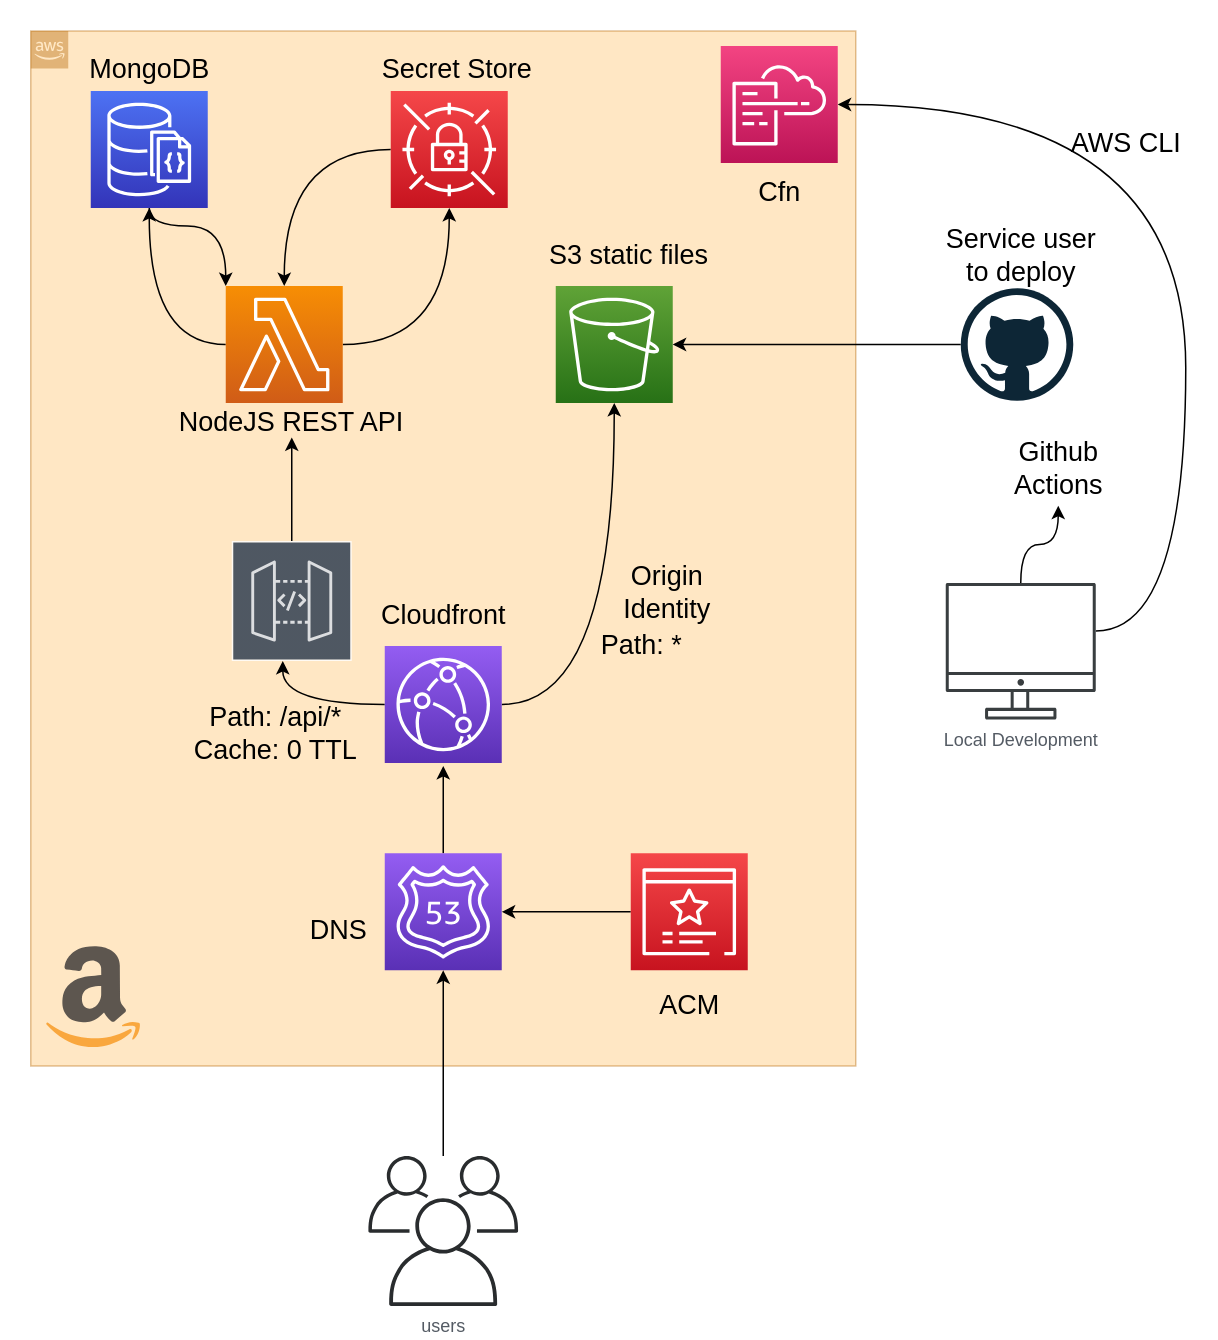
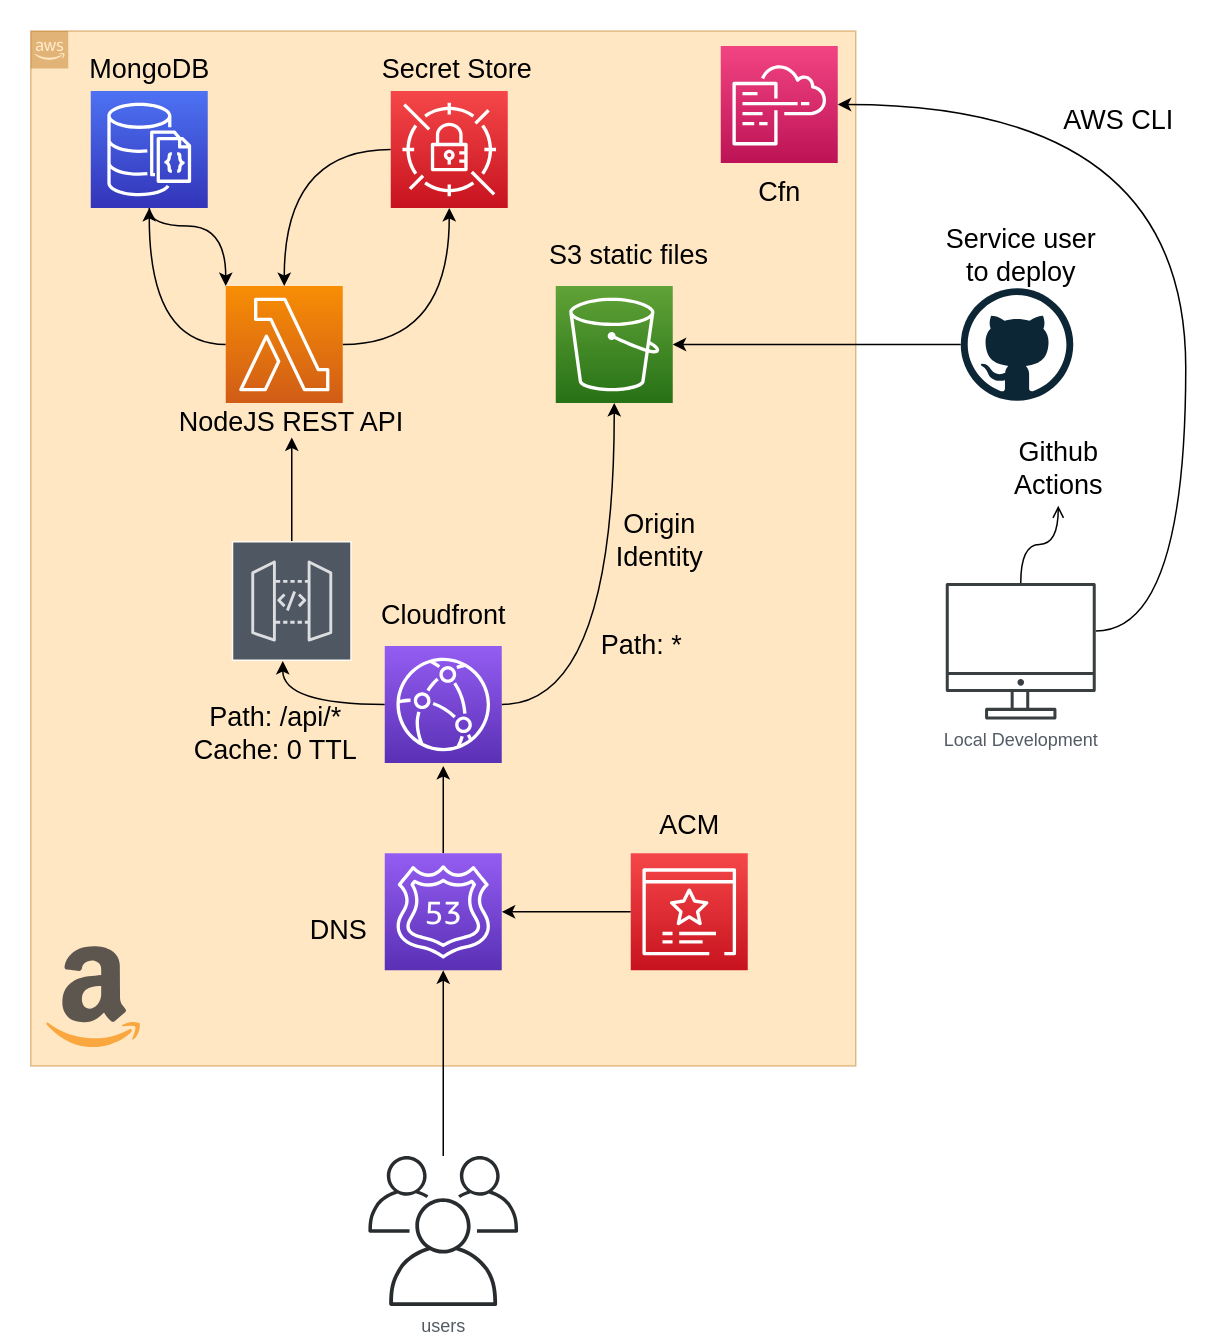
  <mxCell id="0" />
  <mxCell id="1" parent="0" />
  <mxCell id="2" value="" style="points=[[0,0],[0.25,0],[0.5,0],[0.75,0],[1,0],[1,0.25],[1,0.5],[1,0.75],[1,1],[0.75,1],[0.5,1],[0.25,1],[0,1],[0,0.75],[0,0.5],[0,0.25]];outlineConnect=0;html=1;whiteSpace=wrap;fontSize=12;fontStyle=0;shape=mxgraph.aws4.group;grIcon=mxgraph.aws4.group_aws_cloud_alt;strokeColor=#b46504;verticalAlign=top;align=left;spacingLeft=30;dashed=0;fillColor=#FFC46D;opacity=40;" vertex="1" parent="1"><mxGeometry x="20" y="20" width="550" height="690" as="geometry" /></mxCell>
  <mxCell id="3" style="edgeStyle=orthogonalEdgeStyle;curved=1;rounded=0;orthogonalLoop=1;jettySize=auto;html=1;" edge="1" parent="1" source="4" target="12"><mxGeometry relative="1" as="geometry"><mxPoint x="99" y="150" as="sourcePoint" /><Array as="points"><mxPoint x="99" y="150" /><mxPoint x="150" y="150" /></Array></mxGeometry></mxCell>
  <mxCell id="4" value="" style="outlineConnect=0;fontColor=#232F3E;gradientColor=#4D72F3;gradientDirection=north;fillColor=#3334B9;strokeColor=#ffffff;dashed=0;verticalLabelPosition=bottom;verticalAlign=top;align=center;html=1;fontSize=12;fontStyle=0;aspect=fixed;shape=mxgraph.aws4.resourceIcon;resIcon=mxgraph.aws4.documentdb_with_mongodb_compatibility;" vertex="1" parent="1"><mxGeometry x="60" y="60" width="78" height="78" as="geometry" /></mxCell>
  <mxCell id="5" style="edgeStyle=orthogonalEdgeStyle;curved=1;rounded=0;orthogonalLoop=1;jettySize=auto;html=1;" edge="1" parent="1" source="7" target="19"><mxGeometry relative="1" as="geometry" /></mxCell>
  <mxCell id="6" style="edgeStyle=orthogonalEdgeStyle;curved=1;rounded=0;orthogonalLoop=1;jettySize=auto;html=1;" edge="1" parent="1" source="7" target="42"><mxGeometry relative="1" as="geometry"><Array as="points"><mxPoint x="188" y="469" /></Array></mxGeometry></mxCell>
  <mxCell id="7" value="" style="outlineConnect=0;fontColor=#232F3E;gradientColor=#945DF2;gradientDirection=north;fillColor=#5A30B5;strokeColor=#ffffff;dashed=0;verticalLabelPosition=bottom;verticalAlign=top;align=center;html=1;fontSize=12;fontStyle=0;aspect=fixed;shape=mxgraph.aws4.resourceIcon;resIcon=mxgraph.aws4.cloudfront;" vertex="1" parent="1"><mxGeometry x="256" y="430" width="78" height="78" as="geometry" /></mxCell>
  <mxCell id="8" style="edgeStyle=orthogonalEdgeStyle;rounded=0;orthogonalLoop=1;jettySize=auto;html=1;" edge="1" parent="1" source="9"><mxGeometry relative="1" as="geometry"><mxPoint x="295" y="510" as="targetPoint" /></mxGeometry></mxCell>
  <mxCell id="9" value="" style="outlineConnect=0;fontColor=#232F3E;gradientColor=#945DF2;gradientDirection=north;fillColor=#5A30B5;strokeColor=#ffffff;dashed=0;verticalLabelPosition=bottom;verticalAlign=top;align=center;html=1;fontSize=12;fontStyle=0;aspect=fixed;shape=mxgraph.aws4.resourceIcon;resIcon=mxgraph.aws4.route_53;" vertex="1" parent="1"><mxGeometry x="256" y="568.2" width="78" height="78" as="geometry" /></mxCell>
  <mxCell id="10" style="edgeStyle=orthogonalEdgeStyle;curved=1;rounded=0;orthogonalLoop=1;jettySize=auto;html=1;" edge="1" parent="1" source="12" target="18"><mxGeometry relative="1" as="geometry" /></mxCell>
  <mxCell id="11" style="edgeStyle=orthogonalEdgeStyle;curved=1;rounded=0;orthogonalLoop=1;jettySize=auto;html=1;" edge="1" parent="1" source="12" target="4"><mxGeometry relative="1" as="geometry" /></mxCell>
  <mxCell id="12" value="" style="outlineConnect=0;fontColor=#232F3E;gradientColor=#F78E04;gradientDirection=north;fillColor=#D05C17;strokeColor=#ffffff;dashed=0;verticalLabelPosition=bottom;verticalAlign=top;align=center;html=1;fontSize=12;fontStyle=0;aspect=fixed;shape=mxgraph.aws4.resourceIcon;resIcon=mxgraph.aws4.lambda;" vertex="1" parent="1"><mxGeometry x="150" y="190" width="78" height="78" as="geometry" /></mxCell>
  <mxCell id="13" style="edgeStyle=orthogonalEdgeStyle;rounded=0;orthogonalLoop=1;jettySize=auto;html=1;" edge="1" parent="1" source="14" target="9"><mxGeometry relative="1" as="geometry" /></mxCell>
  <mxCell id="14" value="users" style="outlineConnect=0;fontColor=#545B64;strokeColor=none;dashed=0;verticalLabelPosition=bottom;verticalAlign=top;align=center;html=1;fontSize=12;fontStyle=0;aspect=fixed;shape=mxgraph.aws4.illustration_users;pointerEvents=1;fillColor=#292C2E;" vertex="1" parent="1"><mxGeometry x="245" y="770" width="100" height="100" as="geometry" /></mxCell>
  <mxCell id="15" style="edgeStyle=orthogonalEdgeStyle;curved=1;rounded=0;orthogonalLoop=1;jettySize=auto;html=1;" edge="1" parent="1" source="16" target="9"><mxGeometry relative="1" as="geometry" /></mxCell>
  <mxCell id="16" value="" style="outlineConnect=0;fontColor=#232F3E;gradientColor=#F54749;gradientDirection=north;fillColor=#C7131F;strokeColor=#ffffff;dashed=0;verticalLabelPosition=bottom;verticalAlign=top;align=center;html=1;fontSize=12;fontStyle=0;aspect=fixed;shape=mxgraph.aws4.resourceIcon;resIcon=mxgraph.aws4.certificate_manager_3;" vertex="1" parent="1"><mxGeometry x="420" y="568.2" width="78" height="78" as="geometry" /></mxCell>
  <mxCell id="17" style="edgeStyle=orthogonalEdgeStyle;curved=1;rounded=0;orthogonalLoop=1;jettySize=auto;html=1;" edge="1" parent="1" source="18" target="12"><mxGeometry relative="1" as="geometry" /></mxCell>
  <mxCell id="18" value="" style="outlineConnect=0;fontColor=#232F3E;gradientColor=#F54749;gradientDirection=north;fillColor=#C7131F;strokeColor=#ffffff;dashed=0;verticalLabelPosition=bottom;verticalAlign=top;align=center;html=1;fontSize=12;fontStyle=0;aspect=fixed;shape=mxgraph.aws4.resourceIcon;resIcon=mxgraph.aws4.secrets_manager;" vertex="1" parent="1"><mxGeometry x="260" y="60" width="78" height="78" as="geometry" /></mxCell>
  <mxCell id="19" value="" style="outlineConnect=0;fontColor=#232F3E;gradientColor=#60A337;gradientDirection=north;fillColor=#277116;strokeColor=#ffffff;dashed=0;verticalLabelPosition=bottom;verticalAlign=top;align=center;html=1;fontSize=12;fontStyle=0;aspect=fixed;shape=mxgraph.aws4.resourceIcon;resIcon=mxgraph.aws4.s3;" vertex="1" parent="1"><mxGeometry x="370" y="190" width="78" height="78" as="geometry" /></mxCell>
  <mxCell id="20" style="edgeStyle=orthogonalEdgeStyle;curved=1;rounded=0;orthogonalLoop=1;jettySize=auto;html=1;" edge="1" parent="1" source="24" target="25"><mxGeometry relative="1" as="geometry"><Array as="points"><mxPoint x="790" y="420" /><mxPoint x="790" y="69" /></Array></mxGeometry></mxCell>
  <mxCell id="21" style="edgeStyle=orthogonalEdgeStyle;curved=1;rounded=0;orthogonalLoop=1;jettySize=auto;html=1;" edge="1" parent="1" source="22" target="19"><mxGeometry relative="1" as="geometry" /></mxCell>
  <mxCell id="22" value="" style="dashed=0;outlineConnect=0;html=1;align=center;labelPosition=center;verticalLabelPosition=bottom;verticalAlign=top;shape=mxgraph.weblogos.github;fillColor=#FFAC31;" vertex="1" parent="1"><mxGeometry x="640" y="191.5" width="75" height="75" as="geometry" /></mxCell>
- <mxCell id="23" style="edgeStyle=orthogonalEdgeStyle;curved=1;rounded=0;orthogonalLoop=1;jettySize=auto;html=1;entryX=0.5;entryY=1;entryDx=0;entryDy=0;" edge="1" parent="1" source="24" target="37"><mxGeometry relative="1" as="geometry" /></mxCell>
+ <mxCell id="23" style="edgeStyle=orthogonalEdgeStyle;curved=1;rounded=0;orthogonalLoop=1;jettySize=auto;html=1;entryX=0.5;entryY=1;entryDx=0;entryDy=0;endArrow=open;" edge="1" parent="1" source="24" target="37"><mxGeometry relative="1" as="geometry" /></mxCell>
  <mxCell id="24" value="Local Development" style="outlineConnect=0;gradientColor=none;fontColor=#545B64;strokeColor=none;dashed=0;verticalLabelPosition=bottom;verticalAlign=top;align=center;html=1;fontSize=12;fontStyle=0;aspect=fixed;shape=mxgraph.aws4.illustration_desktop;pointerEvents=1;fillColor=#393E40;" vertex="1" parent="1"><mxGeometry x="630" y="388" width="100" height="91" as="geometry" /></mxCell>
  <mxCell id="25" value="" style="outlineConnect=0;fontColor=#232F3E;gradientColor=#F34482;gradientDirection=north;fillColor=#BC1356;strokeColor=#ffffff;dashed=0;verticalLabelPosition=bottom;verticalAlign=top;align=center;html=1;fontSize=12;fontStyle=0;aspect=fixed;shape=mxgraph.aws4.resourceIcon;resIcon=mxgraph.aws4.cloudformation;" vertex="1" parent="1"><mxGeometry x="480" y="30" width="78" height="78" as="geometry" /></mxCell>
  <mxCell id="26" value="" style="dashed=0;outlineConnect=0;html=1;align=center;labelPosition=center;verticalLabelPosition=bottom;verticalAlign=top;shape=mxgraph.weblogos.amazon;fillColor=#FFC46D;opacity=80;" vertex="1" parent="1"><mxGeometry x="30" y="630" width="62.8" height="68.2" as="geometry" /></mxCell>
  <mxCell id="27" value="&lt;font style=&quot;font-size: 18px&quot;&gt;Secret Store&lt;/font&gt;" style="text;html=1;strokeColor=none;fillColor=none;align=center;verticalAlign=middle;whiteSpace=wrap;rounded=0;opacity=80;" vertex="1" parent="1"><mxGeometry x="251.5" y="36" width="105" height="20" as="geometry" /></mxCell>
  <mxCell id="28" value="&lt;font style=&quot;font-size: 18px&quot;&gt;MongoDB&lt;/font&gt;" style="text;html=1;strokeColor=none;fillColor=none;align=center;verticalAlign=middle;whiteSpace=wrap;rounded=0;opacity=80;" vertex="1" parent="1"><mxGeometry x="46.5" y="36" width="105" height="20" as="geometry" /></mxCell>
  <mxCell id="29" value="&lt;font style=&quot;font-size: 18px&quot;&gt;Cfn&lt;/font&gt;" style="text;html=1;strokeColor=none;fillColor=none;align=center;verticalAlign=middle;whiteSpace=wrap;rounded=0;opacity=80;" vertex="1" parent="1"><mxGeometry x="466.5" y="118" width="105" height="20" as="geometry" /></mxCell>
  <mxCell id="30" value="&lt;font style=&quot;font-size: 18px&quot;&gt;S3 static files&lt;/font&gt;" style="text;html=1;strokeColor=none;fillColor=none;align=center;verticalAlign=middle;whiteSpace=wrap;rounded=0;opacity=80;" vertex="1" parent="1"><mxGeometry x="356.5" y="160" width="123.5" height="20" as="geometry" /></mxCell>
- <mxCell id="31" value="&lt;font style=&quot;font-size: 18px&quot;&gt;ACM&lt;/font&gt;" style="text;html=1;strokeColor=none;fillColor=none;align=center;verticalAlign=middle;whiteSpace=wrap;rounded=0;opacity=80;" vertex="1" parent="1"><mxGeometry x="406.5" y="660" width="105" height="20" as="geometry" /></mxCell>
+ <mxCell id="31" value="&lt;font style=&quot;font-size: 18px&quot;&gt;ACM&lt;/font&gt;" style="text;html=1;strokeColor=none;fillColor=none;align=center;verticalAlign=middle;whiteSpace=wrap;rounded=0;opacity=80;" vertex="1" parent="1"><mxGeometry x="406.5" y="540" width="105" height="20" as="geometry" /></mxCell>
  <mxCell id="32" value="&lt;span style=&quot;font-size: 18px&quot;&gt;DNS&lt;/span&gt;" style="text;html=1;strokeColor=none;fillColor=none;align=center;verticalAlign=middle;whiteSpace=wrap;rounded=0;opacity=80;" vertex="1" parent="1"><mxGeometry x="172.8" y="610" width="105" height="20" as="geometry" /></mxCell>
  <mxCell id="33" value="&lt;font style=&quot;font-size: 18px&quot;&gt;Cloudfront&lt;/font&gt;" style="text;html=1;strokeColor=none;fillColor=none;align=center;verticalAlign=middle;whiteSpace=wrap;rounded=0;opacity=80;" vertex="1" parent="1"><mxGeometry x="242.5" y="400" width="105" height="20" as="geometry" /></mxCell>
  <mxCell id="34" value="&lt;font style=&quot;font-size: 18px&quot;&gt;Path: /api/*&lt;br&gt;Cache: 0 TTL&lt;br&gt;&lt;/font&gt;" style="text;html=1;strokeColor=none;fillColor=none;align=center;verticalAlign=middle;whiteSpace=wrap;rounded=0;opacity=80;" vertex="1" parent="1"><mxGeometry x="124" y="479" width="118.5" height="20" as="geometry" /></mxCell>
  <mxCell id="35" value="&lt;font style=&quot;font-size: 18px&quot;&gt;Path: *&lt;/font&gt;" style="text;html=1;strokeColor=none;fillColor=none;align=center;verticalAlign=middle;whiteSpace=wrap;rounded=0;opacity=80;" vertex="1" parent="1"><mxGeometry x="375" y="420" width="105" height="20" as="geometry" /></mxCell>
  <mxCell id="36" value="&lt;span style=&quot;font-size: 18px&quot;&gt;NodeJS REST API&lt;/span&gt;" style="text;html=1;strokeColor=none;fillColor=none;align=center;verticalAlign=middle;whiteSpace=wrap;rounded=0;opacity=80;" vertex="1" parent="1"><mxGeometry x="107.25" y="271" width="173.5" height="20" as="geometry" /></mxCell>
  <mxCell id="37" value="&lt;font style=&quot;font-size: 18px&quot;&gt;Github Actions&lt;/font&gt;" style="text;html=1;strokeColor=none;fillColor=none;align=center;verticalAlign=middle;whiteSpace=wrap;rounded=0;opacity=80;" vertex="1" parent="1"><mxGeometry x="652.5" y="286.5" width="105" height="50" as="geometry" /></mxCell>
  <mxCell id="38" value="&lt;font style=&quot;font-size: 18px&quot;&gt;Service user to deploy&lt;/font&gt;" style="text;html=1;strokeColor=none;fillColor=none;align=center;verticalAlign=middle;whiteSpace=wrap;rounded=0;opacity=80;" vertex="1" parent="1"><mxGeometry x="627.5" y="160" width="105" height="20" as="geometry" /></mxCell>
- <mxCell id="39" value="&lt;font style=&quot;font-size: 18px&quot;&gt;AWS CLI&lt;/font&gt;" style="text;html=1;align=center;verticalAlign=middle;resizable=0;points=[];autosize=1;" vertex="1" parent="1"><mxGeometry x="705" y="85" width="90" height="20" as="geometry" /></mxCell>
- <mxCell id="40" value="&lt;font style=&quot;font-size: 18px&quot;&gt;Origin Identity&lt;/font&gt;" style="text;html=1;strokeColor=none;fillColor=none;align=center;verticalAlign=middle;whiteSpace=wrap;rounded=0;opacity=80;" vertex="1" parent="1"><mxGeometry x="399" y="385" width="90.63" height="20" as="geometry" /></mxCell>
+ <mxCell id="39" value="&lt;font style=&quot;font-size: 18px&quot;&gt;AWS CLI&lt;/font&gt;" style="text;html=1;align=center;verticalAlign=middle;resizable=0;points=[];autosize=1;" vertex="1" parent="1"><mxGeometry x="700" y="70" width="90" height="20" as="geometry" /></mxCell>
+ <mxCell id="40" value="&lt;font style=&quot;font-size: 18px&quot;&gt;Origin Identity&lt;/font&gt;" style="text;html=1;strokeColor=none;fillColor=none;align=center;verticalAlign=middle;whiteSpace=wrap;rounded=0;opacity=80;" vertex="1" parent="1"><mxGeometry x="394" y="350" width="90.63" height="20" as="geometry" /></mxCell>
  <mxCell id="41" style="rounded=0;orthogonalLoop=1;jettySize=auto;html=1;" edge="1" parent="1" source="42" target="36"><mxGeometry relative="1" as="geometry" /></mxCell>
  <mxCell id="42" value="" style="outlineConnect=0;fontColor=#232F3E;gradientColor=none;strokeColor=#ffffff;fillColor=#232F3E;dashed=0;verticalLabelPosition=middle;verticalAlign=bottom;align=center;html=1;whiteSpace=wrap;fontSize=10;fontStyle=1;spacing=3;shape=mxgraph.aws4.productIcon;prIcon=mxgraph.aws4.api_gateway;opacity=80;" vertex="1" parent="1"><mxGeometry x="154" y="360" width="80" height="80" as="geometry" /></mxCell>
